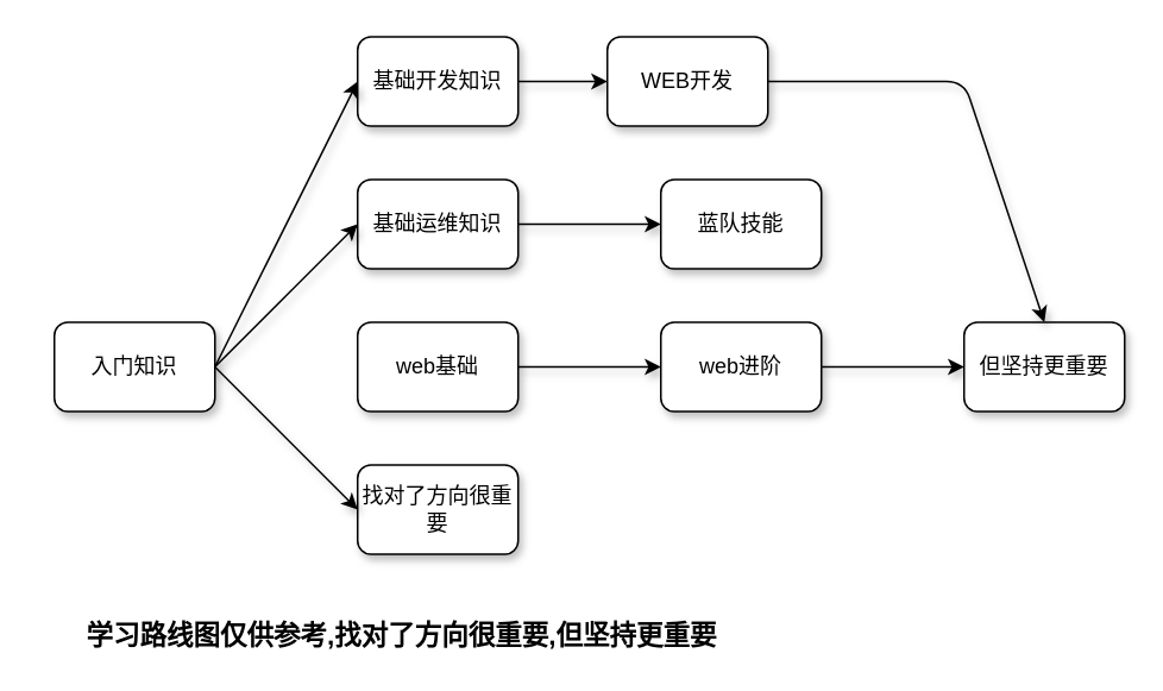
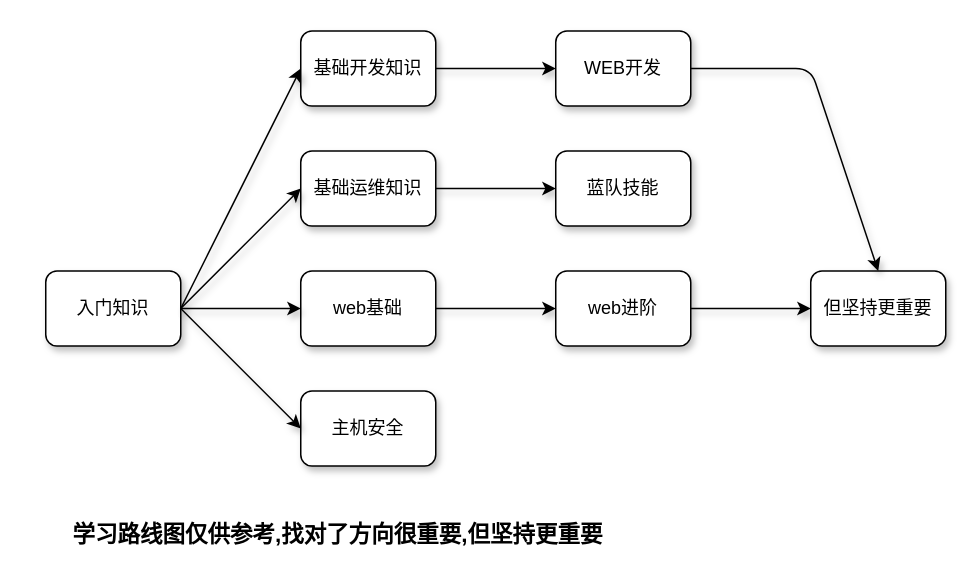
  <mxCell id="0" />
  <mxCell id="1" parent="0" />
  <mxCell id="2" value="入门知识" style="rounded=1;whiteSpace=wrap;html=1;shadow=1;glass=0;" vertex="1" parent="1"><mxGeometry x="30" y="180" width="90" height="50" as="geometry" /></mxCell>
  <mxCell id="3" value="" style="edgeStyle=orthogonalEdgeStyle;rounded=0;orthogonalLoop=1;jettySize=auto;html=1;shadow=1;" edge="1" parent="1" source="4" target="19"><mxGeometry relative="1" as="geometry" /></mxCell>
  <mxCell id="4" value="基础开发知识" style="rounded=1;whiteSpace=wrap;html=1;shadow=1;glass=0;" vertex="1" parent="1"><mxGeometry x="200" y="20" width="90" height="50" as="geometry" /></mxCell>
  <mxCell id="5" value="" style="edgeStyle=orthogonalEdgeStyle;rounded=0;orthogonalLoop=1;jettySize=auto;html=1;shadow=1;" edge="1" parent="1" source="6" target="13"><mxGeometry relative="1" as="geometry" /></mxCell>
  <mxCell id="6" value="web基础" style="rounded=1;whiteSpace=wrap;html=1;shadow=1;glass=0;" vertex="1" parent="1"><mxGeometry x="200" y="180" width="90" height="50" as="geometry" /></mxCell>
+ <mxCell id="7" value="" style="endArrow=classic;html=1;exitX=1;exitY=0.5;exitDx=0;exitDy=0;entryX=0;entryY=0.5;entryDx=0;entryDy=0;shadow=1;" edge="1" parent="1" source="2" target="6"><mxGeometry width="50" height="50" relative="1" as="geometry"><mxPoint x="280" y="310" as="sourcePoint" /><mxPoint x="330" y="260" as="targetPoint" /></mxGeometry></mxCell>
  <mxCell id="8" value="" style="edgeStyle=orthogonalEdgeStyle;rounded=0;orthogonalLoop=1;jettySize=auto;html=1;shadow=1;" edge="1" parent="1" source="9" target="16"><mxGeometry relative="1" as="geometry" /></mxCell>
  <mxCell id="9" value="基础运维知识" style="rounded=1;whiteSpace=wrap;html=1;shadow=1;glass=0;" vertex="1" parent="1"><mxGeometry x="200" y="100" width="90" height="50" as="geometry" /></mxCell>
  <mxCell id="10" value="" style="endArrow=classic;html=1;exitX=1;exitY=0.5;exitDx=0;exitDy=0;entryX=0;entryY=0.5;entryDx=0;entryDy=0;shadow=1;" edge="1" parent="1" source="2" target="9"><mxGeometry width="50" height="50" relative="1" as="geometry"><mxPoint x="280" y="310" as="sourcePoint" /><mxPoint x="330" y="260" as="targetPoint" /></mxGeometry></mxCell>
  <mxCell id="11" value="" style="endArrow=classic;html=1;exitX=1;exitY=0.5;exitDx=0;exitDy=0;entryX=0;entryY=0.5;entryDx=0;entryDy=0;shadow=1;" edge="1" parent="1" source="2" target="4"><mxGeometry width="50" height="50" relative="1" as="geometry"><mxPoint x="280" y="310" as="sourcePoint" /><mxPoint x="330" y="260" as="targetPoint" /></mxGeometry></mxCell>
  <mxCell id="12" value="" style="edgeStyle=orthogonalEdgeStyle;rounded=0;orthogonalLoop=1;jettySize=auto;html=1;shadow=1;" edge="1" parent="1" source="13" target="17"><mxGeometry relative="1" as="geometry" /></mxCell>
  <mxCell id="13" value="web进阶" style="rounded=1;whiteSpace=wrap;html=1;shadow=1;glass=0;" vertex="1" parent="1"><mxGeometry x="370" y="180" width="90" height="50" as="geometry" /></mxCell>
- <mxCell id="14" value="找对了方向很重要" style="rounded=1;whiteSpace=wrap;html=1;shadow=1;glass=0;" vertex="1" parent="1"><mxGeometry x="200" y="260" width="90" height="50" as="geometry" /></mxCell>
+ <mxCell id="14" value="主机安全" style="rounded=1;whiteSpace=wrap;html=1;shadow=1;glass=0;" vertex="1" parent="1"><mxGeometry x="200" y="260" width="90" height="50" as="geometry" /></mxCell>
  <mxCell id="15" value="" style="endArrow=classic;html=1;shadow=1;exitX=1;exitY=0.5;exitDx=0;exitDy=0;entryX=0;entryY=0.5;entryDx=0;entryDy=0;" edge="1" parent="1" source="2" target="14"><mxGeometry width="50" height="50" relative="1" as="geometry"><mxPoint x="380" y="300" as="sourcePoint" /><mxPoint x="430" y="250" as="targetPoint" /></mxGeometry></mxCell>
  <mxCell id="16" value="蓝队技能" style="rounded=1;whiteSpace=wrap;html=1;shadow=1;glass=0;" vertex="1" parent="1"><mxGeometry x="370" y="100" width="90" height="50" as="geometry" /></mxCell>
  <mxCell id="17" value="但坚持更重要" style="rounded=1;whiteSpace=wrap;html=1;shadow=1;glass=0;" vertex="1" parent="1"><mxGeometry x="540" y="180" width="90" height="50" as="geometry" /></mxCell>
  <mxCell id="18" value="" style="endArrow=classic;html=1;shadow=1;entryX=0.5;entryY=0;entryDx=0;entryDy=0;exitX=1;exitY=0.5;exitDx=0;exitDy=0;" edge="1" parent="1" source="19" target="17"><mxGeometry width="50" height="50" relative="1" as="geometry"><mxPoint x="470" y="45" as="sourcePoint" /><mxPoint x="430" y="250" as="targetPoint" /><Array as="points"><mxPoint x="540" y="45" /></Array></mxGeometry></mxCell>
- <mxCell id="19" value="WEB开发" style="rounded=1;whiteSpace=wrap;html=1;shadow=1;glass=0;" vertex="1" parent="1"><mxGeometry x="340" y="20" width="90" height="50" as="geometry" /></mxCell>
+ <mxCell id="19" value="WEB开发" style="rounded=1;whiteSpace=wrap;html=1;shadow=1;glass=0;" vertex="1" parent="1"><mxGeometry x="370" y="20" width="90" height="50" as="geometry" /></mxCell>
  <mxCell id="20" value="学习路线图仅供参考,找对了方向很重要,但坚持更重要" style="text;html=1;strokeColor=none;fillColor=none;align=center;verticalAlign=middle;whiteSpace=wrap;rounded=0;shadow=1;glass=0;fontStyle=1;fontSize=15;" vertex="1" parent="1"><mxGeometry x="20" y="345" width="410" height="20" as="geometry" /></mxCell>
